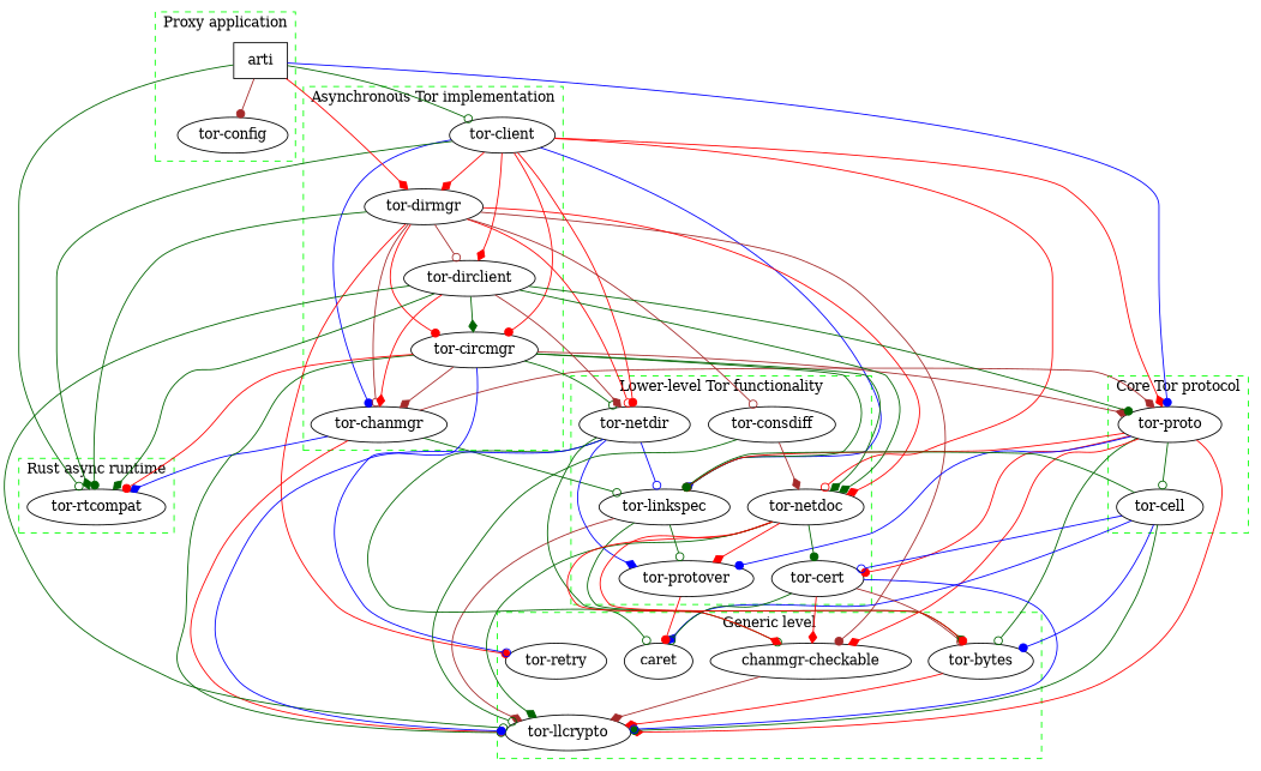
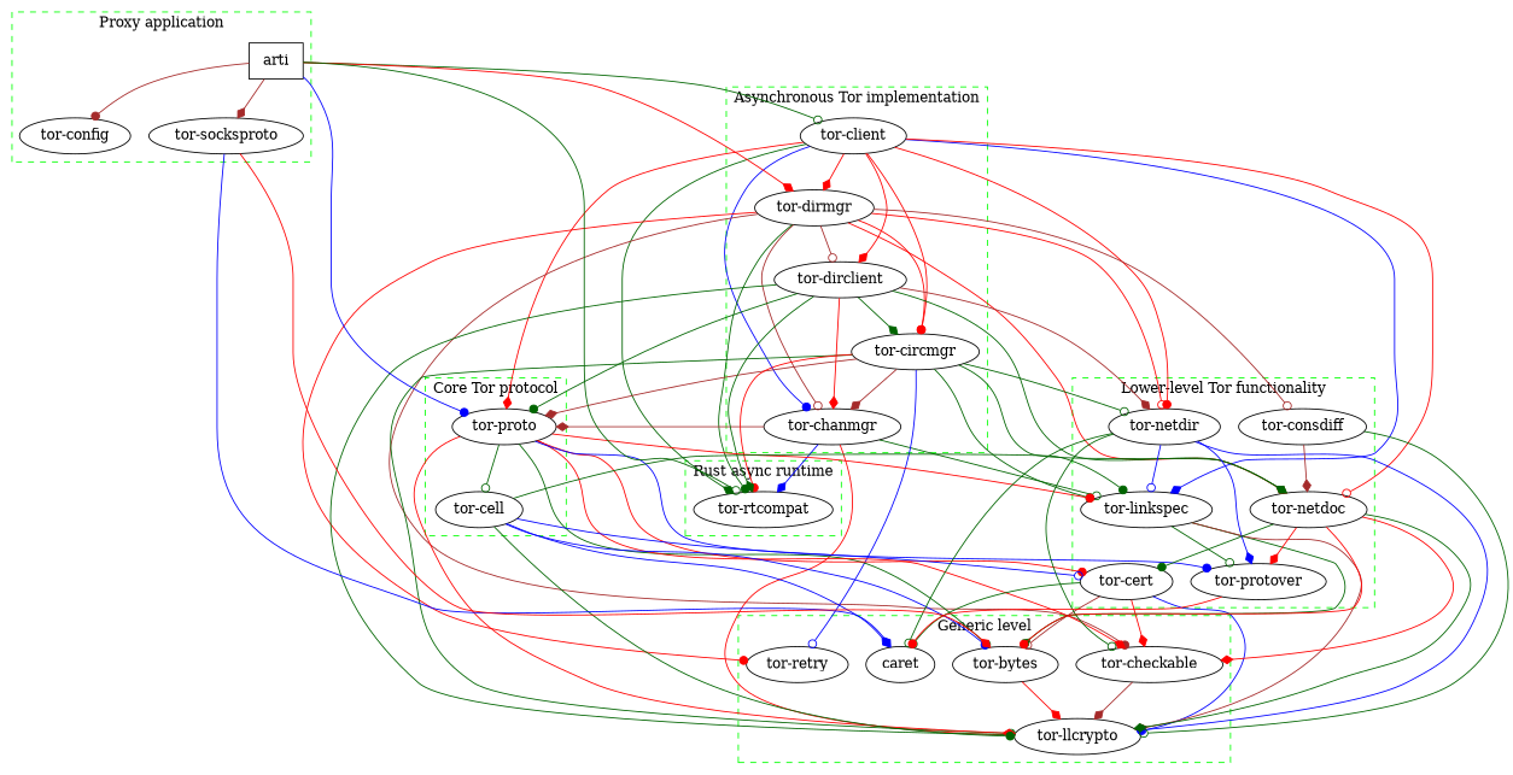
  digraph {
    edge [arrowhead=diamond color=darkgreen]
    n1 [label="tor-client"]
    n2 [label="tor-dirmgr"]
    n3 [label="tor-chanmgr"]
    n4 [label="tor-circmgr"]
    n5 [label="tor-dirclient"]
    n6 [label=caret]
    n7 [label="tor-bytes"]
    n8 [label="tor-llcrypto"]
    n9 [label="tor-retry"]
-   n10 [label="chanmgr-checkable"]
+   n10 [label="tor-checkable"]
    n11 [label="tor-proto"]
    n12 [label="tor-cell"]
    n13 [label="tor-cert"]
    n14 [label="tor-linkspec"]
    n15 [label="tor-netdir"]
    n16 [label="tor-netdoc"]
    n17 [label="tor-consdiff"]
    n18 [label="tor-protover"]
    n19 [label=arti shape=box]
    n20 [label="tor-config"]
+   n21 [label="tor-socksproto"]
    n22 [label="tor-rtcompat"]
    subgraph cluster_1 {
      color=green
      label="Asynchronous Tor implementation"
      style=dashed
      n1
      n2
      n3
      n4
      n5
    }
    subgraph cluster_2 {
      color=green
      label="Generic level"
      style=dashed
      n6
      n7
      n8
      n9
      n10
    }
    subgraph cluster_3 {
      color=green
      label="Core Tor protocol"
      style=dashed
      n11
      n12
    }
    subgraph cluster_4 {
      color=green
      label="Lower-level Tor functionality"
      style=dashed
      n13
      n14
      n15
      n16
      n17
      n18
    }
    subgraph cluster_5 {
      color=green
      label="Proxy application"
      style=dashed
      n19
      n20
+     n21
    }
    subgraph cluster_6 {
      color=green
      label="Rust async runtime"
      style=dashed
      n22
    }
    n1 -> n2 [color=red]
    n1 -> n3 [arrowhead=dot color=blue]
    n1 -> n4 [arrowhead=dot color=red]
    n1 -> n5 [color=red]
    n1 -> n11 [color=red]
    n1 -> n14 [color=blue]
    n1 -> n15 [arrowhead=dot color=red]
    n1 -> n16 [arrowhead=odot color=red]
    n1 -> n22
    n2 -> n3 [arrowhead=odot color=brown]
    n2 -> n4 [arrowhead=dot color=red]
    n2 -> n5 [arrowhead=odot color=brown]
    n2 -> n9 [arrowhead=dot color=red]
    n2 -> n10 [arrowhead=dot color=brown]
    n2 -> n15 [arrowhead=odot color=red]
    n2 -> n16 [color=red]
    n2 -> n17 [arrowhead=odot color=brown]
    n2 -> n22 [arrowhead=dot]
    n3 -> n8 [arrowhead=odot color=red]
    n3 -> n11 [color=brown]
    n3 -> n14 [arrowhead=odot]
    n3 -> n22 [color=blue]
    n4 -> n3 [color=brown]
    n4 -> n8 [arrowhead=odot]
    n4 -> n9 [arrowhead=odot color=blue]
    n4 -> n11 [color=brown]
    n4 -> n14 [arrowhead=odot]
    n4 -> n15 [arrowhead=odot]
    n4 -> n16
    n4 -> n22 [arrowhead=dot color=red]
    n5 -> n3 [color=red]
    n5 -> n4
    n5 -> n8 [arrowhead=odot]
    n5 -> n11 [arrowhead=dot]
    n5 -> n15 [color=brown]
    n5 -> n16
    n5 -> n22
    n7 -> n8 [color=red]
    n10 -> n8 [color=brown]
    n11 -> n7 [arrowhead=odot]
    n11 -> n8 [color=red]
    n11 -> n10 [color=red]
    n11 -> n12 [arrowhead=odot]
    n11 -> n13 [arrowhead=dot color=red]
    n11 -> n14 [arrowhead=dot color=red]
    n11 -> n18 [arrowhead=dot color=blue]
    n12 -> n6 [color=blue]
    n12 -> n7 [arrowhead=dot color=blue]
    n12 -> n8 [arrowhead=dot]
    n12 -> n13 [arrowhead=odot color=blue]
    n12 -> n14 [arrowhead=dot]
    n13 -> n6 [arrowhead=odot]
    n13 -> n7 [arrowhead=odot color=brown]
    n13 -> n8 [arrowhead=odot color=blue]
    n13 -> n10 [color=red]
    n14 -> n7
    n14 -> n8 [color=brown]
    n14 -> n18 [arrowhead=odot]
    n15 -> n6 [arrowhead=odot]
    n15 -> n8 [arrowhead=dot color=blue]
    n15 -> n10 [arrowhead=odot]
    n15 -> n14 [arrowhead=odot color=blue]
    n15 -> n18 [color=blue]
    n16 -> n7 [arrowhead=dot color=red]
    n16 -> n8
    n16 -> n10 [color=red]
    n16 -> n13 [arrowhead=dot]
    n16 -> n18 [color=red]
    n17 -> n8 [arrowhead=odot]
    n17 -> n16 [color=brown]
    n18 -> n6 [arrowhead=dot color=red]
    n19 -> n1 [arrowhead=odot]
    n19 -> n2 [color=red]
    n19 -> n11 [arrowhead=dot color=blue]
    n19 -> n20 [arrowhead=dot color=brown]
+   n19 -> n21 [color=brown]
    n19 -> n22 [arrowhead=odot]
+   n21 -> n6 [color=blue]
+   n21 -> n7 [color=red]
  }
